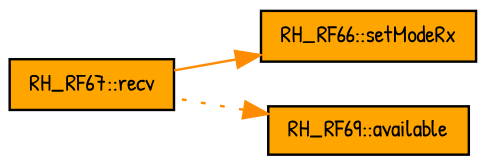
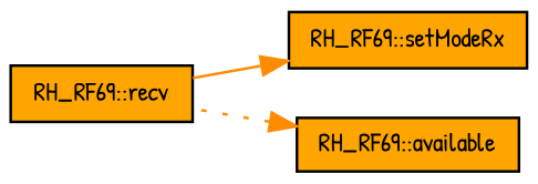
  digraph {
    fontname="Patrick Hand"
    rankdir=RL
    node [color=black fillcolor=orange fontname="Patrick Hand" fontsize=10 shape=record style=filled]
    edge [color=darkorange dir=back fontname="Patrick Hand" fontsize=10 labelfontname=Helvetica labelfontsize=10]
-   n1 [fontcolor=black height=0.2 label="RH_RF66::setModeRx" width=0.4]
-   n2 [height=0.2 label="RH_RF67::recv" width=0.4]
+   n1 [fontcolor=black height=0.2 label="RH_RF69::setModeRx" width=0.4]
+   n2 [height=0.2 label="RH_RF69::recv" width=0.4]
    n3 [height=0.2 label="RH_RF69::available" width=0.4]
    n1 -> n2 [style=solid]
    n3 -> n2 [style=dotted]
  }
